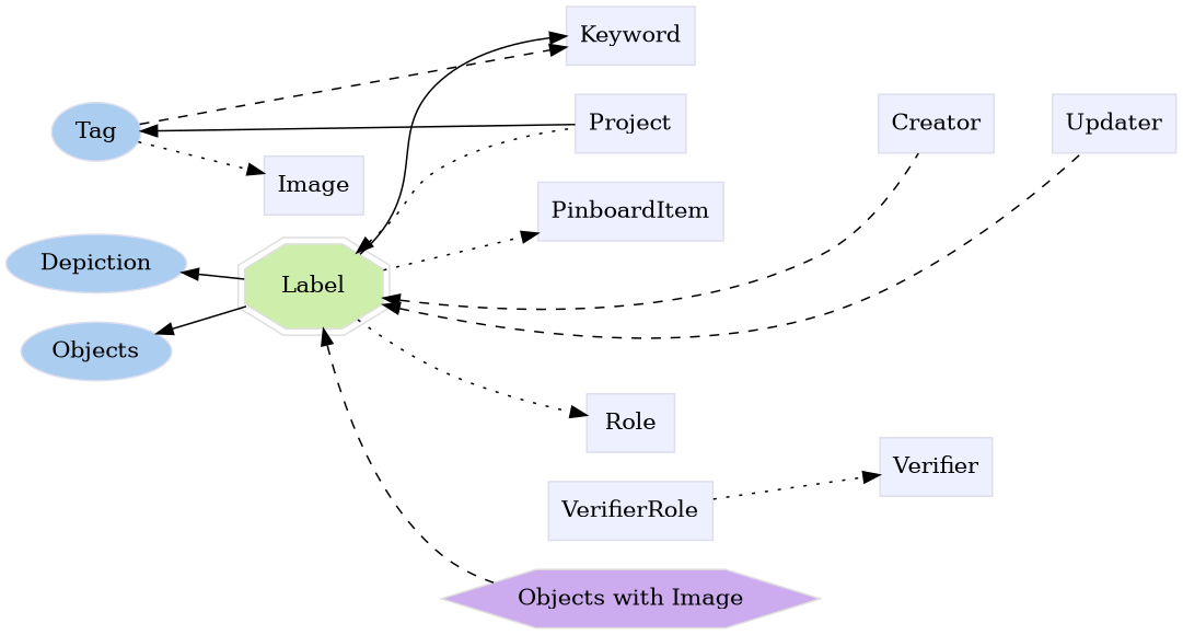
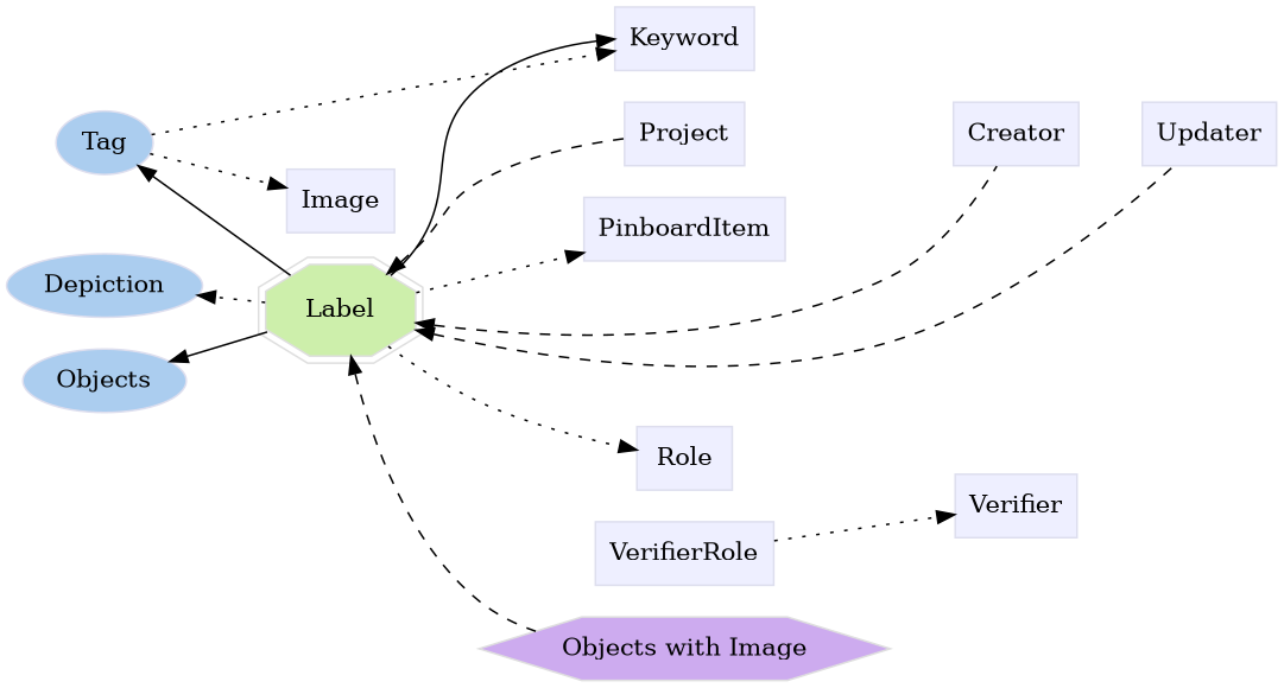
  digraph {
    fontname="DejaVu Serif"
    rankdir=LR
    node [color="#dddeee" fillcolor="#eeefff" fontname="DejaVu Serif" group=supporting shape=box style=filled]
    edge [fontname="DejaVu Serif" style=dotted]
    n1 [fillcolor="#abcdef" group=annotator height=0.5 label=Depiction shape=oval width=1.3127]
    n2 [fillcolor="#abcdef" group=annotator height=0.5 label=Tag shape=oval width=0.75]
    n3 [fillcolor="#abcdef" group=annotator height=0.5 label=Objects shape=oval width=0.80088]
    n4 [color="#dedede" fillcolor="#cdefab" group=target height=0.61111 label=Label shape=doubleoctagon width=1.0703]
    n5 [height=0.5 label=Image width=0.75]
    n6 [height=0.5 label=Keyword width=0.92014]
    n7 [height=0.5 label=PinboardItem width=1.2535]
    n8 [height=0.5 label=Role width=0.75]
    n9 [height=0.5 label=VerifierRole width=1.1493]
    n10 [height=0.5 label=Verifier width=0.79514]
    n11 [height=0.5 label=Creator width=0.78472]
    n12 [height=0.5 label=Project width=0.75347]
    n13 [height=0.5 label=Updater width=0.82639]
    n14 [color="#dedede" fillcolor="#cdabef" group=polymorphic height=0.5 label="Objects with Image" shape=hexagon width=2.7306]
    subgraph sub_1 {
      rank=min
      n1
      n2
      n3
    }
    subgraph sub_2 {
    }
    subgraph sub_3 {
      n4
      n5
      n6
      n7
      n8
      n9
      n10
      n11
      n12
      n13
    }
    n2 -> n5
-   n2 -> n6 [style=dashed]
-   n4 -> n1 [style=""]
-   n12 -> n2 [style=""]
+   n2 -> n6
+   n4 -> n1
+   n4 -> n2 [style=""]
    n4 -> n3 [style=""]
    n4 -> n6 [style=""]
    n4 -> n7
    n4 -> n8
    n4 -> n11 [dir=back style=dashed]
-   n4 -> n12 [dir=back]
+   n4 -> n12 [dir=back style=dashed]
    n4 -> n13 [dir=back style=dashed]
    n4 -> n14 [dir=back style=dashed]
    n8 -> n10 [style=invis]
    n9 -> n10
    n11 -> n13 [style=invis]
    n12 -> n11 [style=invis]
  }
